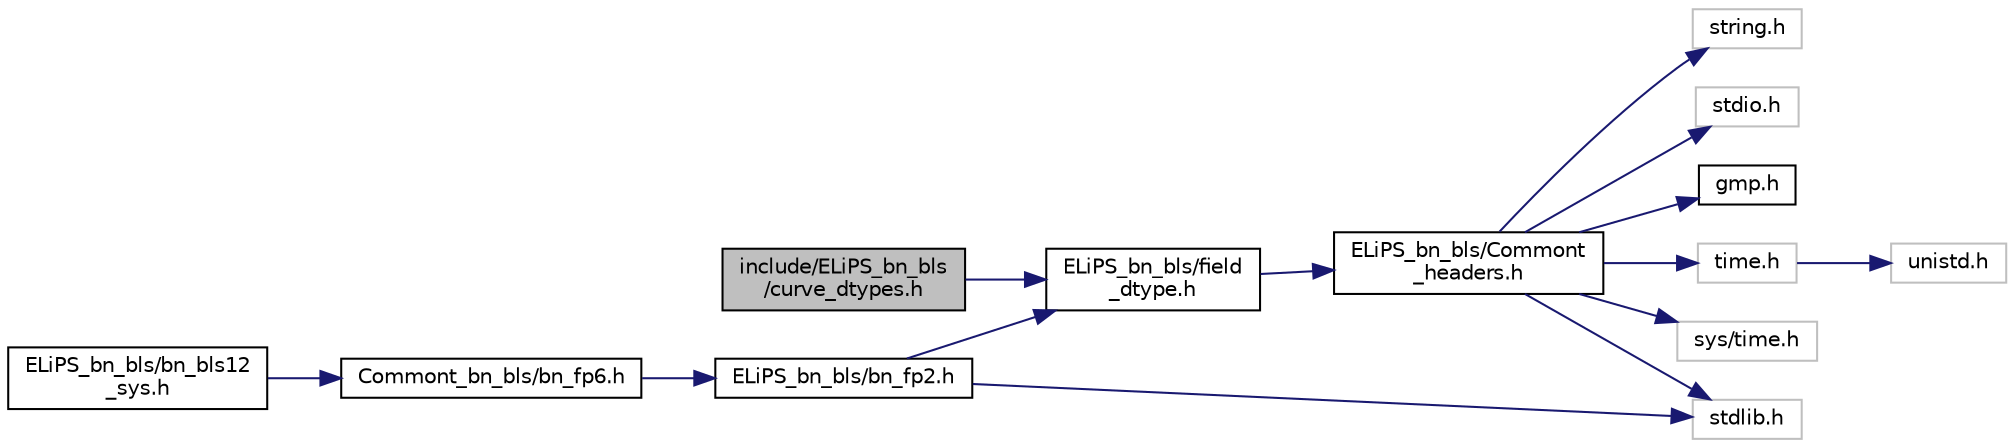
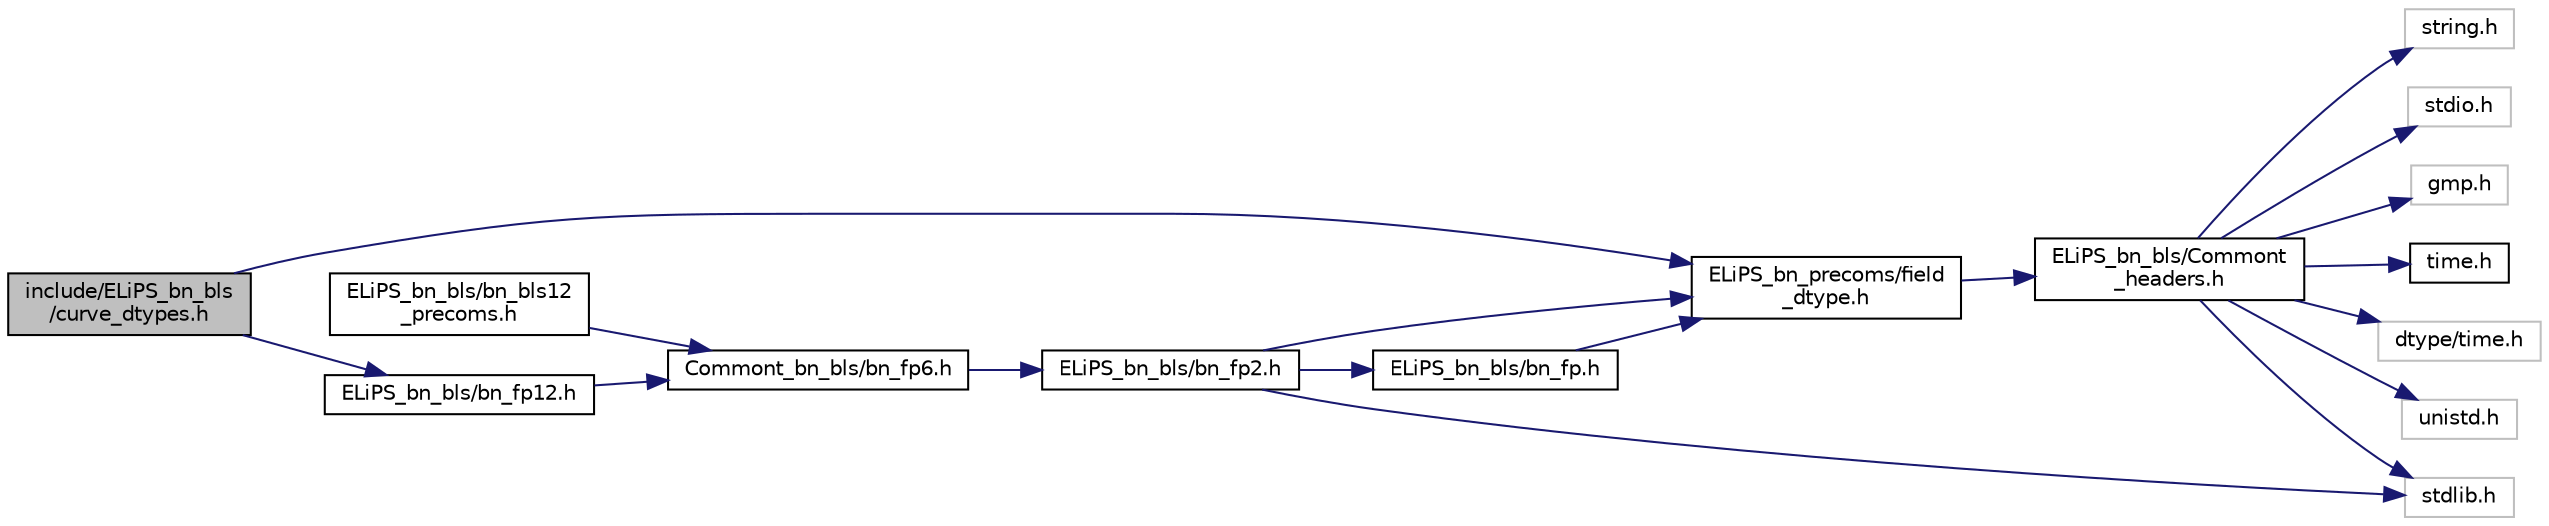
  digraph {
    rankdir=LR
    node [color=black fillcolor=white fontname=Helvetica fontsize=10 shape=record style=filled]
    edge [color=midnightblue fontname=Helvetica fontsize=10 labelfontname=Helvetica labelfontsize=10 style=solid]
    n1 [fillcolor=grey75 fontcolor=black height=0.2 label="include/ELiPS_bn_bls\l/curve_dtypes.h" width=0.4]
-   n3 [height=0.2 label="ELiPS_bn_bls/field\l_dtype.h" width=0.4]
+   n2 [height=0.2 label="ELiPS_bn_bls/bn_fp12.h" width=0.4]
+   n3 [height=0.2 label="ELiPS_bn_precoms/field\l_dtype.h" width=0.4]
    n4 [height=0.2 label="Commont_bn_bls/bn_fp6.h" width=0.4]
    n5 [height=0.2 label="ELiPS_bn_bls/Commont\l_headers.h" width=0.4]
    n6 [height=0.2 label="ELiPS_bn_bls/bn_fp2.h" width=0.4]
+   n7 [height=0.2 label="ELiPS_bn_bls/bn_fp.h" width=0.4]
    n8 [color=grey75 height=0.2 label="stdlib.h" width=0.4]
-   n9 [height=0.2 label="ELiPS_bn_bls/bn_bls12\l_sys.h" width=0.4]
+   n9 [height=0.2 label="ELiPS_bn_bls/bn_bls12\l_precoms.h" width=0.4]
    n10 [color=grey75 height=0.2 label="stdio.h" width=0.4]
-   n11 [height=0.2 label="gmp.h" width=0.4]
-   n12 [color=grey75 height=0.2 label="time.h" width=0.4]
-   n13 [color=grey75 height=0.2 label="sys/time.h" width=0.4]
+   n11 [color=grey75 height=0.2 label="gmp.h" width=0.4]
+   n12 [height=0.2 label="time.h" width=0.4]
+   n13 [color=grey75 height=0.2 label="dtype/time.h" width=0.4]
    n14 [color=grey75 height=0.2 label="unistd.h" width=0.4]
    n15 [color=grey75 height=0.2 label="string.h" width=0.4]
+   n1 -> n2
    n1 -> n3
+   n2 -> n4
    n3 -> n5
    n4 -> n6
    n5 -> n8
    n5 -> n10
    n5 -> n11
    n5 -> n12
    n5 -> n13
-   n12 -> n14
+   n5 -> n14
    n5 -> n15
    n6 -> n3
+   n6 -> n7
    n6 -> n8
+   n7 -> n3
    n9 -> n4
  }
